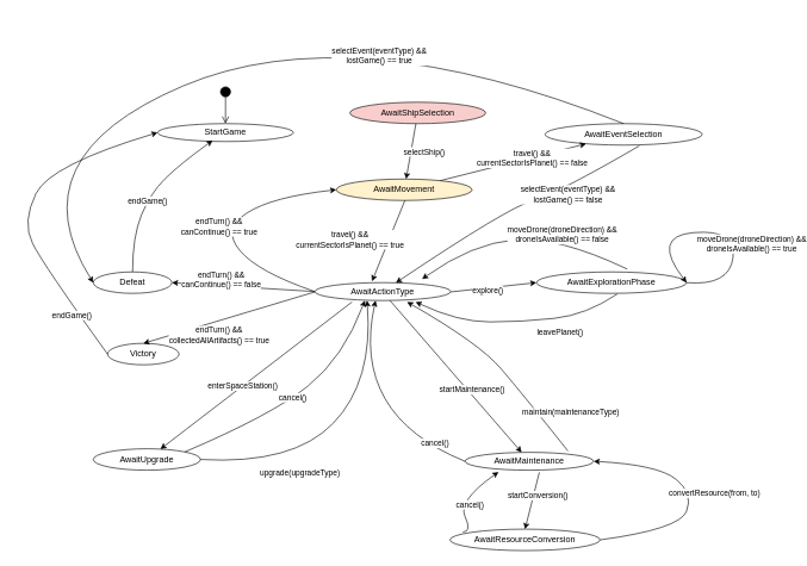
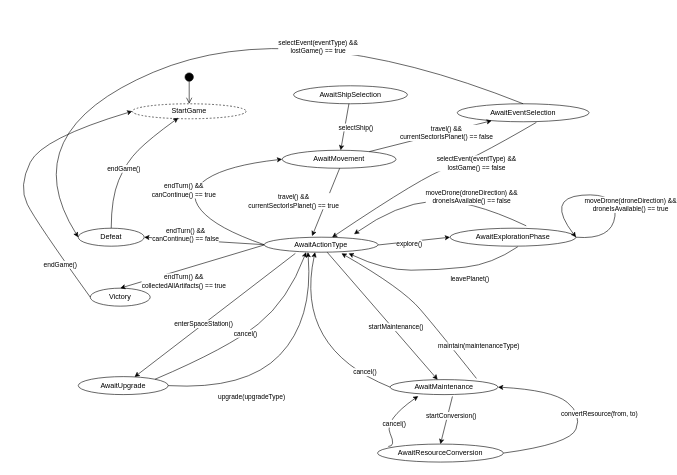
  <mxCell id="0" />
  <mxCell id="1" parent="0" />
- <mxCell id="2" value="&lt;div&gt;StartGame&lt;/div&gt;" style="ellipse;whiteSpace=wrap;html=1;" vertex="1" parent="1"><mxGeometry x="220" y="172.5" width="190" height="25" as="geometry" /></mxCell>
+ <mxCell id="2" value="&lt;div&gt;StartGame&lt;/div&gt;" style="ellipse;whiteSpace=wrap;html=1;dashed=1;" vertex="1" parent="1"><mxGeometry x="220" y="172.5" width="190" height="25" as="geometry" /></mxCell>
  <mxCell id="3" value="&lt;div&gt;AwaitActionType&lt;/div&gt;" style="ellipse;whiteSpace=wrap;html=1;" vertex="1" parent="1"><mxGeometry x="440" y="395" width="190" height="25" as="geometry" /></mxCell>
  <mxCell id="4" value="&lt;div&gt;AwaitEventSelection&lt;/div&gt;" style="ellipse;whiteSpace=wrap;html=1;" vertex="1" parent="1"><mxGeometry x="762" y="172.5" width="220" height="30" as="geometry" /></mxCell>
  <mxCell id="5" value="&lt;div&gt;AwaitExplorationPhase&lt;/div&gt;" style="ellipse;whiteSpace=wrap;html=1;" vertex="1" parent="1"><mxGeometry x="750" y="380" width="210" height="30" as="geometry" /></mxCell>
  <mxCell id="6" value="&lt;div&gt;AwaitMaintenance&lt;/div&gt;" style="ellipse;whiteSpace=wrap;html=1;" vertex="1" parent="1"><mxGeometry x="650" y="632.5" width="180" height="25" as="geometry" /></mxCell>
- <mxCell id="7" value="&lt;div&gt;AwaitMovement&lt;/div&gt;" style="ellipse;whiteSpace=wrap;html=1;fillColor=#fff2cc;" vertex="1" parent="1"><mxGeometry x="470" y="250" width="190" height="30" as="geometry" /></mxCell>
+ <mxCell id="7" value="&lt;div&gt;AwaitMovement&lt;/div&gt;" style="ellipse;whiteSpace=wrap;html=1;" vertex="1" parent="1"><mxGeometry x="470" y="250" width="190" height="30" as="geometry" /></mxCell>
  <mxCell id="8" value="AwaitResourceConversion" style="ellipse;whiteSpace=wrap;html=1;" vertex="1" parent="1"><mxGeometry x="629" y="740" width="210" height="30" as="geometry" /></mxCell>
- <mxCell id="9" value="AwaitShipSelection" style="ellipse;whiteSpace=wrap;html=1;fillColor=#f8cecc;" vertex="1" parent="1"><mxGeometry x="489" y="142.5" width="190" height="30" as="geometry" /></mxCell>
+ <mxCell id="9" value="AwaitShipSelection" style="ellipse;whiteSpace=wrap;html=1;" vertex="1" parent="1"><mxGeometry x="489" y="142.5" width="190" height="30" as="geometry" /></mxCell>
  <mxCell id="10" value="Defeat" style="ellipse;whiteSpace=wrap;html=1;" vertex="1" parent="1"><mxGeometry x="130" y="380" width="110" height="30" as="geometry" /></mxCell>
  <mxCell id="11" value="Victory" style="ellipse;whiteSpace=wrap;html=1;" vertex="1" parent="1"><mxGeometry x="150" y="480" width="100" height="30" as="geometry" /></mxCell>
  <mxCell id="12" value="" style="endArrow=classic;html=1;" edge="1" parent="1" source="9" target="7"><mxGeometry width="50" height="50" relative="1" as="geometry"><mxPoint x="590" y="550" as="sourcePoint" /><mxPoint x="640" y="500" as="targetPoint" /></mxGeometry></mxCell>
  <mxCell id="13" value="selectShip()" style="edgeLabel;html=1;align=center;verticalAlign=middle;resizable=0;points=[];" vertex="1" connectable="0" parent="12"><mxGeometry x="-0.318" y="2" relative="1" as="geometry"><mxPoint x="14" y="12.5" as="offset" /></mxGeometry></mxCell>
  <mxCell id="14" value="" style="endArrow=classic;html=1;entryX=0.384;entryY=-0.08;entryDx=0;entryDy=0;entryPerimeter=0;" edge="1" parent="1"><mxGeometry width="50" height="50" relative="1" as="geometry"><mxPoint x="565.959" y="279.999" as="sourcePoint" /><mxPoint x="520" y="393.03" as="targetPoint" /></mxGeometry></mxCell>
  <mxCell id="15" value="&lt;div&gt;travel() &amp;amp;&amp;amp;&lt;/div&gt;&lt;div&gt;currentSectorIsPlanet() == true&lt;/div&gt;" style="edgeLabel;html=1;align=center;verticalAlign=middle;resizable=0;points=[];rotation=0;" vertex="1" connectable="0" parent="14"><mxGeometry x="0.214" y="1" relative="1" as="geometry"><mxPoint x="-50.5" y="-14.11" as="offset" /></mxGeometry></mxCell>
  <mxCell id="16" value="" style="endArrow=classic;html=1;" edge="1" parent="1" source="7" target="4"><mxGeometry width="50" height="50" relative="1" as="geometry"><mxPoint x="590" y="550" as="sourcePoint" /><mxPoint x="640" y="500" as="targetPoint" /></mxGeometry></mxCell>
  <mxCell id="17" value="&lt;div&gt;travel() &amp;amp;&amp;amp;&lt;/div&gt;&lt;div&gt;currentSectorIsPlanet() == false&lt;/div&gt;" style="edgeLabel;html=1;align=center;verticalAlign=middle;resizable=0;points=[];rotation=0;" vertex="1" connectable="0" parent="16"><mxGeometry x="0.114" y="-1" relative="1" as="geometry"><mxPoint x="14.4" y="-4.27" as="offset" /></mxGeometry></mxCell>
  <mxCell id="18" value="" style="endArrow=classic;html=1;entryX=0;entryY=0.5;entryDx=0;entryDy=0;" edge="1" parent="1" target="5"><mxGeometry width="50" height="50" relative="1" as="geometry"><mxPoint x="630" y="408" as="sourcePoint" /><mxPoint x="700" y="400" as="targetPoint" /></mxGeometry></mxCell>
  <mxCell id="19" value="explore()" style="edgeLabel;html=1;align=center;verticalAlign=middle;resizable=0;points=[];" vertex="1" connectable="0" parent="18"><mxGeometry x="-0.099" y="-3" relative="1" as="geometry"><mxPoint x="-2.13" y="0.15" as="offset" /></mxGeometry></mxCell>
  <mxCell id="20" value="" style="endArrow=classic;html=1;exitX=0.553;exitY=1;exitDx=0;exitDy=0;exitPerimeter=0;" edge="1" parent="1" source="3" target="6"><mxGeometry width="50" height="50" relative="1" as="geometry"><mxPoint x="610" y="420" as="sourcePoint" /><mxPoint x="310" y="526" as="targetPoint" /></mxGeometry></mxCell>
  <mxCell id="21" value="startMaintenance()" style="edgeLabel;html=1;align=center;verticalAlign=middle;resizable=0;points=[];" vertex="1" connectable="0" parent="20"><mxGeometry x="0.289" y="3" relative="1" as="geometry"><mxPoint x="-6.02" y="-10.04" as="offset" /></mxGeometry></mxCell>
  <mxCell id="22" value="" style="endArrow=classic;html=1;entryX=0.5;entryY=0;entryDx=0;entryDy=0;" edge="1" parent="1" target="11"><mxGeometry width="50" height="50" relative="1" as="geometry"><mxPoint x="440" y="408" as="sourcePoint" /><mxPoint x="520" y="530" as="targetPoint" /></mxGeometry></mxCell>
  <mxCell id="23" value="&lt;div&gt;endTurn() &amp;amp;&amp;amp;&lt;/div&gt;&lt;div&gt;collectedAllArtifacts() == true&lt;br&gt;&lt;/div&gt;" style="edgeLabel;html=1;align=center;verticalAlign=middle;resizable=0;points=[];" vertex="1" connectable="0" parent="22"><mxGeometry x="0.105" relative="1" as="geometry"><mxPoint x="-2.67" y="20.79" as="offset" /></mxGeometry></mxCell>
  <mxCell id="24" value="" style="curved=1;endArrow=classic;html=1;entryX=0;entryY=0.5;entryDx=0;entryDy=0;exitX=0;exitY=0.5;exitDx=0;exitDy=0;" edge="1" parent="1" source="3" target="7"><mxGeometry width="50" height="50" relative="1" as="geometry"><mxPoint x="590" y="550" as="sourcePoint" /><mxPoint x="640" y="500" as="targetPoint" /><Array as="points"><mxPoint x="360" y="380" /><mxPoint x="310" y="320" /><mxPoint x="380" y="275" /></Array></mxGeometry></mxCell>
  <mxCell id="25" value="&lt;div&gt;endTurn() &amp;amp;&amp;amp;&lt;/div&gt;&lt;div&gt;canContinue() == true&lt;br&gt;&lt;/div&gt;" style="edgeLabel;html=1;align=center;verticalAlign=middle;resizable=0;points=[];" vertex="1" connectable="0" parent="24"><mxGeometry x="-0.115" relative="1" as="geometry"><mxPoint x="-13.65" y="-14.38" as="offset" /></mxGeometry></mxCell>
  <mxCell id="26" value="" style="endArrow=classic;html=1;exitX=0;exitY=0.5;exitDx=0;exitDy=0;entryX=1;entryY=0.5;entryDx=0;entryDy=0;" edge="1" parent="1" source="3" target="10"><mxGeometry width="50" height="50" relative="1" as="geometry"><mxPoint x="590" y="550" as="sourcePoint" /><mxPoint x="640" y="500" as="targetPoint" /></mxGeometry></mxCell>
  <mxCell id="27" value="&lt;div&gt;endTurn() &amp;amp;&amp;amp;&lt;/div&gt;&lt;div&gt;canContinue() == false&lt;br&gt;&lt;/div&gt;" style="edgeLabel;html=1;align=center;verticalAlign=middle;resizable=0;points=[];" vertex="1" connectable="0" parent="26"><mxGeometry x="0.32" y="-2" relative="1" as="geometry"><mxPoint y="-6.99" as="offset" /></mxGeometry></mxCell>
  <mxCell id="28" value="AwaitUpgrade" style="ellipse;whiteSpace=wrap;html=1;" vertex="1" parent="1"><mxGeometry x="130" y="627.5" width="150" height="30" as="geometry" /></mxCell>
  <mxCell id="29" value="" style="endArrow=classic;html=1;exitX=0.274;exitY=1.08;exitDx=0;exitDy=0;exitPerimeter=0;" edge="1" parent="1" source="3" target="28"><mxGeometry width="50" height="50" relative="1" as="geometry"><mxPoint x="590" y="550" as="sourcePoint" /><mxPoint x="640" y="500" as="targetPoint" /></mxGeometry></mxCell>
  <mxCell id="30" value="enterSpaceStation()" style="edgeLabel;html=1;align=center;verticalAlign=middle;resizable=0;points=[];" vertex="1" connectable="0" parent="29"><mxGeometry x="0.157" y="-2" relative="1" as="geometry"><mxPoint x="3.33" as="offset" /></mxGeometry></mxCell>
  <mxCell id="31" value="" style="curved=1;endArrow=classic;html=1;exitX=1;exitY=0.5;exitDx=0;exitDy=0;" edge="1" parent="1" source="5"><mxGeometry width="50" height="50" relative="1" as="geometry"><mxPoint x="590" y="550" as="sourcePoint" /><mxPoint x="960" y="395" as="targetPoint" /><Array as="points"><mxPoint x="1020" y="400" /><mxPoint x="1030" y="320" /><mxPoint x="910" y="330" /></Array></mxGeometry></mxCell>
  <mxCell id="32" value="&lt;div&gt;moveDrone(droneDirection) &amp;amp;&amp;amp;&lt;/div&gt;&lt;div&gt;droneIsAvailable() == true&lt;br&gt;&lt;/div&gt;" style="edgeLabel;html=1;align=center;verticalAlign=middle;resizable=0;points=[];" vertex="1" connectable="0" parent="31"><mxGeometry x="-0.161" y="3" relative="1" as="geometry"><mxPoint x="22.91" y="16.75" as="offset" /></mxGeometry></mxCell>
  <mxCell id="33" value="" style="curved=1;endArrow=classic;html=1;exitX=0.605;exitY=-0.133;exitDx=0;exitDy=0;exitPerimeter=0;" edge="1" parent="1" source="5"><mxGeometry width="50" height="50" relative="1" as="geometry"><mxPoint x="590" y="550" as="sourcePoint" /><mxPoint x="590" y="390" as="targetPoint" /><Array as="points"><mxPoint x="780" y="330" /><mxPoint x="660" y="340" /></Array></mxGeometry></mxCell>
  <mxCell id="34" value="&lt;div&gt;moveDrone(droneDirection) &amp;amp;&amp;amp;&lt;/div&gt;&lt;div&gt;droneIsAvailable() == false&lt;br&gt;&lt;/div&gt;" style="edgeLabel;html=1;align=center;verticalAlign=middle;resizable=0;points=[];" vertex="1" connectable="0" parent="33"><mxGeometry x="-0.214" y="1" relative="1" as="geometry"><mxPoint x="20.97" y="-4.42" as="offset" /></mxGeometry></mxCell>
  <mxCell id="35" value="" style="curved=1;endArrow=classic;html=1;entryX=0.742;entryY=1.08;entryDx=0;entryDy=0;entryPerimeter=0;exitX=0.538;exitY=1.033;exitDx=0;exitDy=0;exitPerimeter=0;" edge="1" parent="1" source="5" target="3"><mxGeometry width="50" height="50" relative="1" as="geometry"><mxPoint x="590" y="550" as="sourcePoint" /><mxPoint x="640" y="500" as="targetPoint" /><Array as="points"><mxPoint x="820" y="440" /><mxPoint x="730" y="450" /><mxPoint x="640" y="450" /></Array></mxGeometry></mxCell>
  <mxCell id="36" value="leavePlanet()" style="edgeLabel;html=1;align=center;verticalAlign=middle;resizable=0;points=[];" vertex="1" connectable="0" parent="35"><mxGeometry x="-0.148" y="1" relative="1" as="geometry"><mxPoint x="36.79" y="14.52" as="offset" /></mxGeometry></mxCell>
  <mxCell id="37" value="" style="curved=1;endArrow=classic;html=1;entryX=0.679;entryY=1.08;entryDx=0;entryDy=0;entryPerimeter=0;exitX=0.8;exitY=-0.08;exitDx=0;exitDy=0;exitPerimeter=0;" edge="1" parent="1" source="6" target="3"><mxGeometry width="50" height="50" relative="1" as="geometry"><mxPoint x="590" y="550" as="sourcePoint" /><mxPoint x="640" y="500" as="targetPoint" /><Array as="points"><mxPoint x="730" y="550" /><mxPoint x="670" y="480" /></Array></mxGeometry></mxCell>
  <mxCell id="38" value="maintain(maintenanceType)" style="edgeLabel;html=1;align=center;verticalAlign=middle;resizable=0;points=[];" vertex="1" connectable="0" parent="37"><mxGeometry x="-0.525" y="7" relative="1" as="geometry"><mxPoint x="54.9" as="offset" /></mxGeometry></mxCell>
  <mxCell id="39" value="" style="endArrow=classic;html=1;entryX=0.5;entryY=0;entryDx=0;entryDy=0;exitX=0.578;exitY=1.12;exitDx=0;exitDy=0;exitPerimeter=0;" edge="1" parent="1" source="6" target="8"><mxGeometry width="50" height="50" relative="1" as="geometry"><mxPoint x="590" y="550" as="sourcePoint" /><mxPoint x="640" y="500" as="targetPoint" /></mxGeometry></mxCell>
  <mxCell id="40" value="startConversion()" style="edgeLabel;html=1;align=center;verticalAlign=middle;resizable=0;points=[];" vertex="1" connectable="0" parent="39"><mxGeometry x="0.24" y="-4" relative="1" as="geometry"><mxPoint x="13.81" y="-16.38" as="offset" /></mxGeometry></mxCell>
  <mxCell id="41" value="" style="curved=1;endArrow=classic;html=1;exitX=0;exitY=0.5;exitDx=0;exitDy=0;entryX=0.447;entryY=1;entryDx=0;entryDy=0;entryPerimeter=0;" edge="1" parent="1" source="6" target="3"><mxGeometry width="50" height="50" relative="1" as="geometry"><mxPoint x="590" y="550" as="sourcePoint" /><mxPoint x="640" y="500" as="targetPoint" /><Array as="points"><mxPoint x="490" y="580" /></Array></mxGeometry></mxCell>
  <mxCell id="42" value="cancel()" style="edgeLabel;html=1;align=center;verticalAlign=middle;resizable=0;points=[];" vertex="1" connectable="0" parent="41"><mxGeometry x="-0.628" y="-10" relative="1" as="geometry"><mxPoint x="12.01" y="7.87" as="offset" /></mxGeometry></mxCell>
  <mxCell id="43" value="" style="curved=1;endArrow=classic;html=1;entryX=0.384;entryY=1;entryDx=0;entryDy=0;entryPerimeter=0;exitX=1;exitY=0.5;exitDx=0;exitDy=0;" edge="1" parent="1" source="28" target="3"><mxGeometry width="50" height="50" relative="1" as="geometry"><mxPoint x="270.003" y="654.893" as="sourcePoint" /><mxPoint x="523.98" y="445" as="targetPoint" /><Array as="points"><mxPoint x="410" y="650" /><mxPoint x="521.97" y="533" /></Array></mxGeometry></mxCell>
  <mxCell id="44" value="upgrade(upgradeType)" style="edgeLabel;html=1;align=center;verticalAlign=middle;resizable=0;points=[];" vertex="1" connectable="0" parent="43"><mxGeometry x="-0.267" y="6" relative="1" as="geometry"><mxPoint y="29.26" as="offset" /></mxGeometry></mxCell>
  <mxCell id="45" value="" style="curved=1;endArrow=classic;html=1;exitX=1;exitY=0;exitDx=0;exitDy=0;" edge="1" parent="1" source="28"><mxGeometry width="50" height="50" relative="1" as="geometry"><mxPoint x="590" y="550" as="sourcePoint" /><mxPoint x="510" y="420" as="targetPoint" /><Array as="points"><mxPoint x="380" y="580" /><mxPoint x="480" y="500" /></Array></mxGeometry></mxCell>
  <mxCell id="46" value="cancel()" style="edgeLabel;html=1;align=center;verticalAlign=middle;resizable=0;points=[];" vertex="1" connectable="0" parent="45"><mxGeometry x="-0.016" y="1" relative="1" as="geometry"><mxPoint as="offset" /></mxGeometry></mxCell>
  <mxCell id="47" value="" style="curved=1;endArrow=classic;html=1;entryX=0;entryY=0.5;entryDx=0;entryDy=0;exitX=0.5;exitY=0;exitDx=0;exitDy=0;" edge="1" parent="1" source="4" target="10"><mxGeometry width="50" height="50" relative="1" as="geometry"><mxPoint x="590" y="510" as="sourcePoint" /><mxPoint x="640" y="460" as="targetPoint" /><Array as="points"><mxPoint x="490" y="20" /><mxPoint x="20" y="220" /></Array></mxGeometry></mxCell>
  <mxCell id="48" value="&lt;div&gt;selectEvent(eventType) &amp;amp;&amp;amp;&lt;/div&gt;&lt;div&gt;lostGame() == true&lt;br&gt;&lt;/div&gt;" style="edgeLabel;html=1;align=center;verticalAlign=middle;resizable=0;points=[];" vertex="1" connectable="0" parent="47"><mxGeometry x="-0.261" y="78" relative="1" as="geometry"><mxPoint x="14.49" y="-16" as="offset" /></mxGeometry></mxCell>
  <mxCell id="49" value="" style="curved=1;endArrow=classic;html=1;exitX=0.6;exitY=1.033;exitDx=0;exitDy=0;exitPerimeter=0;" edge="1" parent="1" source="4" target="3"><mxGeometry width="50" height="50" relative="1" as="geometry"><mxPoint x="590" y="400" as="sourcePoint" /><mxPoint x="640" y="350" as="targetPoint" /><Array as="points"><mxPoint x="780" y="270" /><mxPoint x="710" y="290" /></Array></mxGeometry></mxCell>
  <mxCell id="50" value="&lt;div&gt;selectEvent(eventType) &amp;amp;&amp;amp;&lt;/div&gt;&lt;div&gt;lostGame() == false&lt;br&gt;&lt;/div&gt;" style="edgeLabel;html=1;align=center;verticalAlign=middle;resizable=0;points=[];" vertex="1" connectable="0" parent="49"><mxGeometry x="-0.215" relative="1" as="geometry"><mxPoint x="34.29" y="-4.08" as="offset" /></mxGeometry></mxCell>
  <mxCell id="51" value="" style="curved=1;endArrow=classic;html=1;exitX=1;exitY=0.5;exitDx=0;exitDy=0;entryX=1;entryY=0.5;entryDx=0;entryDy=0;" edge="1" parent="1" source="8" target="6"><mxGeometry width="50" height="50" relative="1" as="geometry"><mxPoint x="590" y="450" as="sourcePoint" /><mxPoint x="910" y="600" as="targetPoint" /><Array as="points"><mxPoint x="950" y="740" /><mxPoint x="970" y="690" /><mxPoint x="920" y="650" /></Array></mxGeometry></mxCell>
  <mxCell id="52" value="convertResource(from, to)" style="edgeLabel;html=1;align=center;verticalAlign=middle;resizable=0;points=[];" vertex="1" connectable="0" parent="51"><mxGeometry x="0.051" y="3" relative="1" as="geometry"><mxPoint x="31.65" y="-1.52" as="offset" /></mxGeometry></mxCell>
  <mxCell id="53" value="" style="curved=1;endArrow=classic;html=1;exitX=0.086;exitY=0.133;exitDx=0;exitDy=0;exitPerimeter=0;" edge="1" parent="1" source="8"><mxGeometry width="50" height="50" relative="1" as="geometry"><mxPoint x="590" y="520" as="sourcePoint" /><mxPoint x="697" y="660" as="targetPoint" /><Array as="points"><mxPoint x="660" y="744" /><mxPoint x="640" y="700" /></Array></mxGeometry></mxCell>
  <mxCell id="54" value="cancel()" style="edgeLabel;html=1;align=center;verticalAlign=middle;resizable=0;points=[];" vertex="1" connectable="0" parent="53"><mxGeometry x="0.347" y="-6" relative="1" as="geometry"><mxPoint x="-8.68" y="15.78" as="offset" /></mxGeometry></mxCell>
  <mxCell id="55" value="" style="curved=1;endArrow=classic;html=1;entryX=0.405;entryY=0.94;entryDx=0;entryDy=0;entryPerimeter=0;exitX=0.5;exitY=0;exitDx=0;exitDy=0;" edge="1" parent="1" source="10" target="2"><mxGeometry width="50" height="50" relative="1" as="geometry"><mxPoint x="590" y="520" as="sourcePoint" /><mxPoint x="640" y="470" as="targetPoint" /><Array as="points"><mxPoint x="185" y="330" /><mxPoint x="210" y="270" /><mxPoint x="250" y="230" /></Array></mxGeometry></mxCell>
  <mxCell id="56" value="endGame()" style="edgeLabel;html=1;align=center;verticalAlign=middle;resizable=0;points=[];" vertex="1" connectable="0" parent="55"><mxGeometry x="0.107" y="-4" relative="1" as="geometry"><mxPoint x="-16.31" y="15.66" as="offset" /></mxGeometry></mxCell>
  <mxCell id="57" value="" style="curved=1;endArrow=classic;html=1;exitX=0;exitY=0.5;exitDx=0;exitDy=0;entryX=0;entryY=0.5;entryDx=0;entryDy=0;" edge="1" parent="1" source="11" target="2"><mxGeometry width="50" height="50" relative="1" as="geometry"><mxPoint x="590" y="520" as="sourcePoint" /><mxPoint x="640" y="470" as="targetPoint" /><Array as="points"><mxPoint x="60" y="370" /><mxPoint x="30" y="310" /><mxPoint x="70" y="230" /></Array></mxGeometry></mxCell>
  <mxCell id="58" value="endGame()" style="edgeLabel;html=1;align=center;verticalAlign=middle;resizable=0;points=[];" vertex="1" connectable="0" parent="57"><mxGeometry x="-0.447" y="-2" relative="1" as="geometry"><mxPoint x="23.75" y="50.86" as="offset" /></mxGeometry></mxCell>
  <mxCell id="59" value="" style="html=1;verticalAlign=bottom;startArrow=circle;startFill=1;endArrow=open;startSize=6;endSize=8;entryX=0.5;entryY=0;entryDx=0;entryDy=0;" edge="1" parent="1" target="2"><mxGeometry width="80" relative="1" as="geometry"><mxPoint x="315" y="120" as="sourcePoint" /><mxPoint x="355" y="142.5" as="targetPoint" /></mxGeometry></mxCell>
